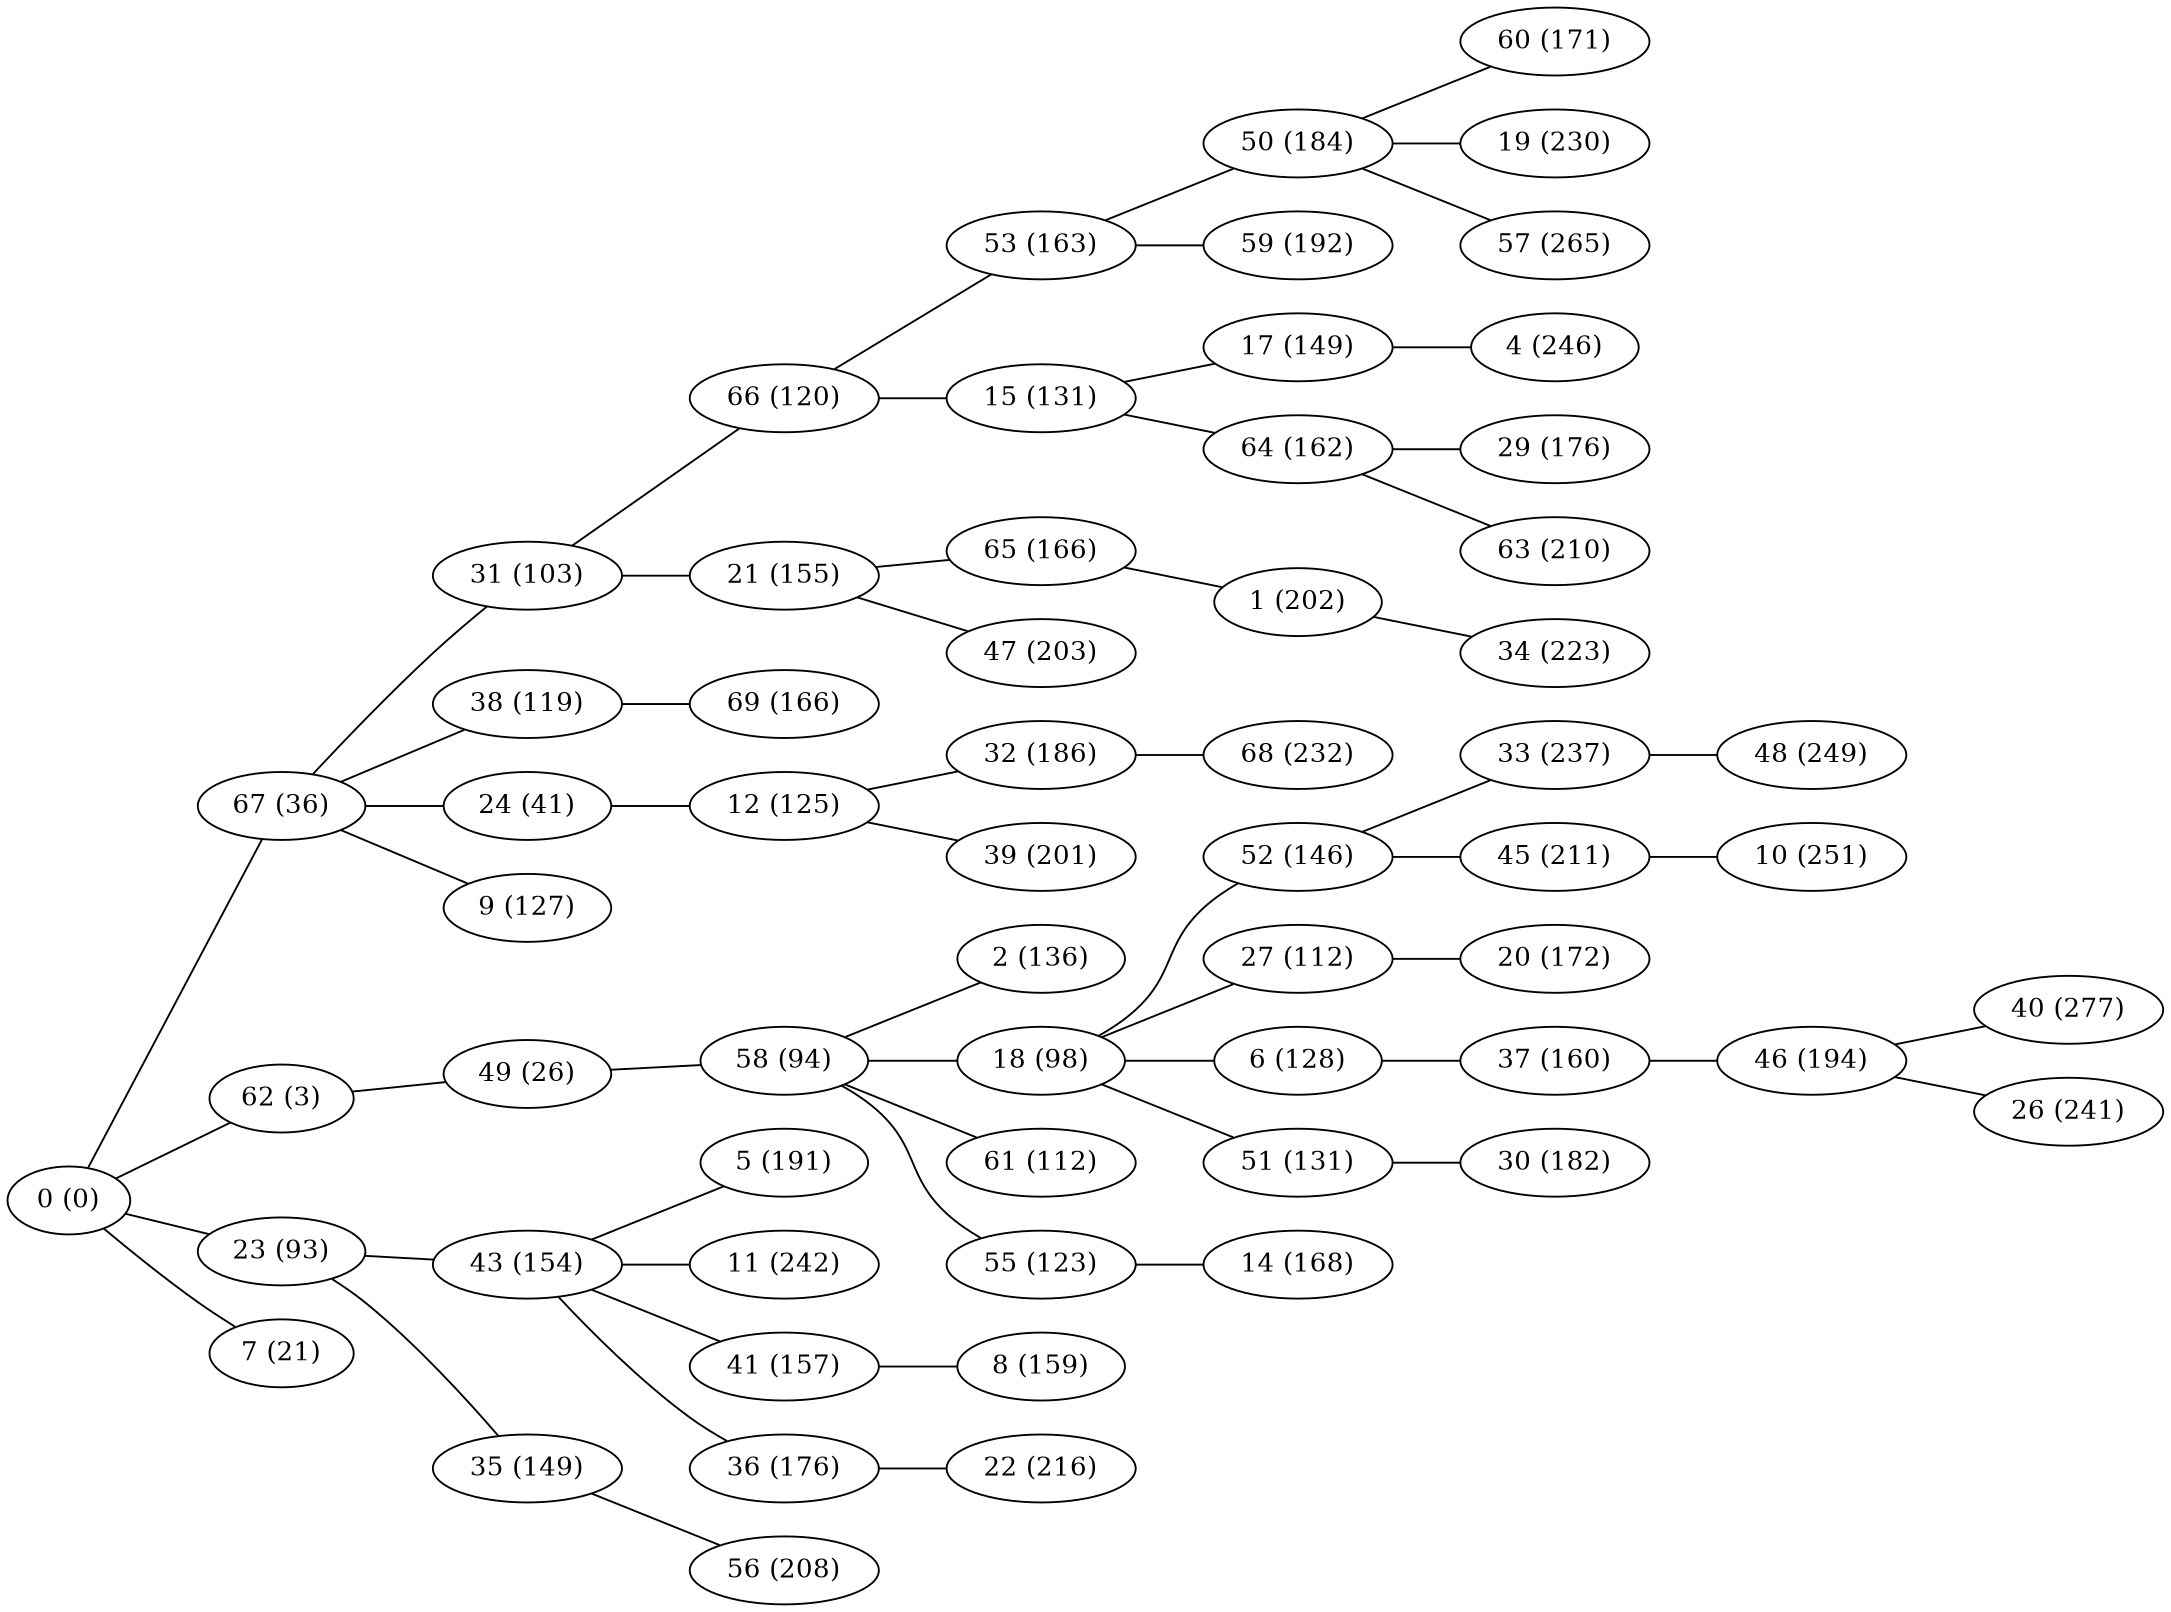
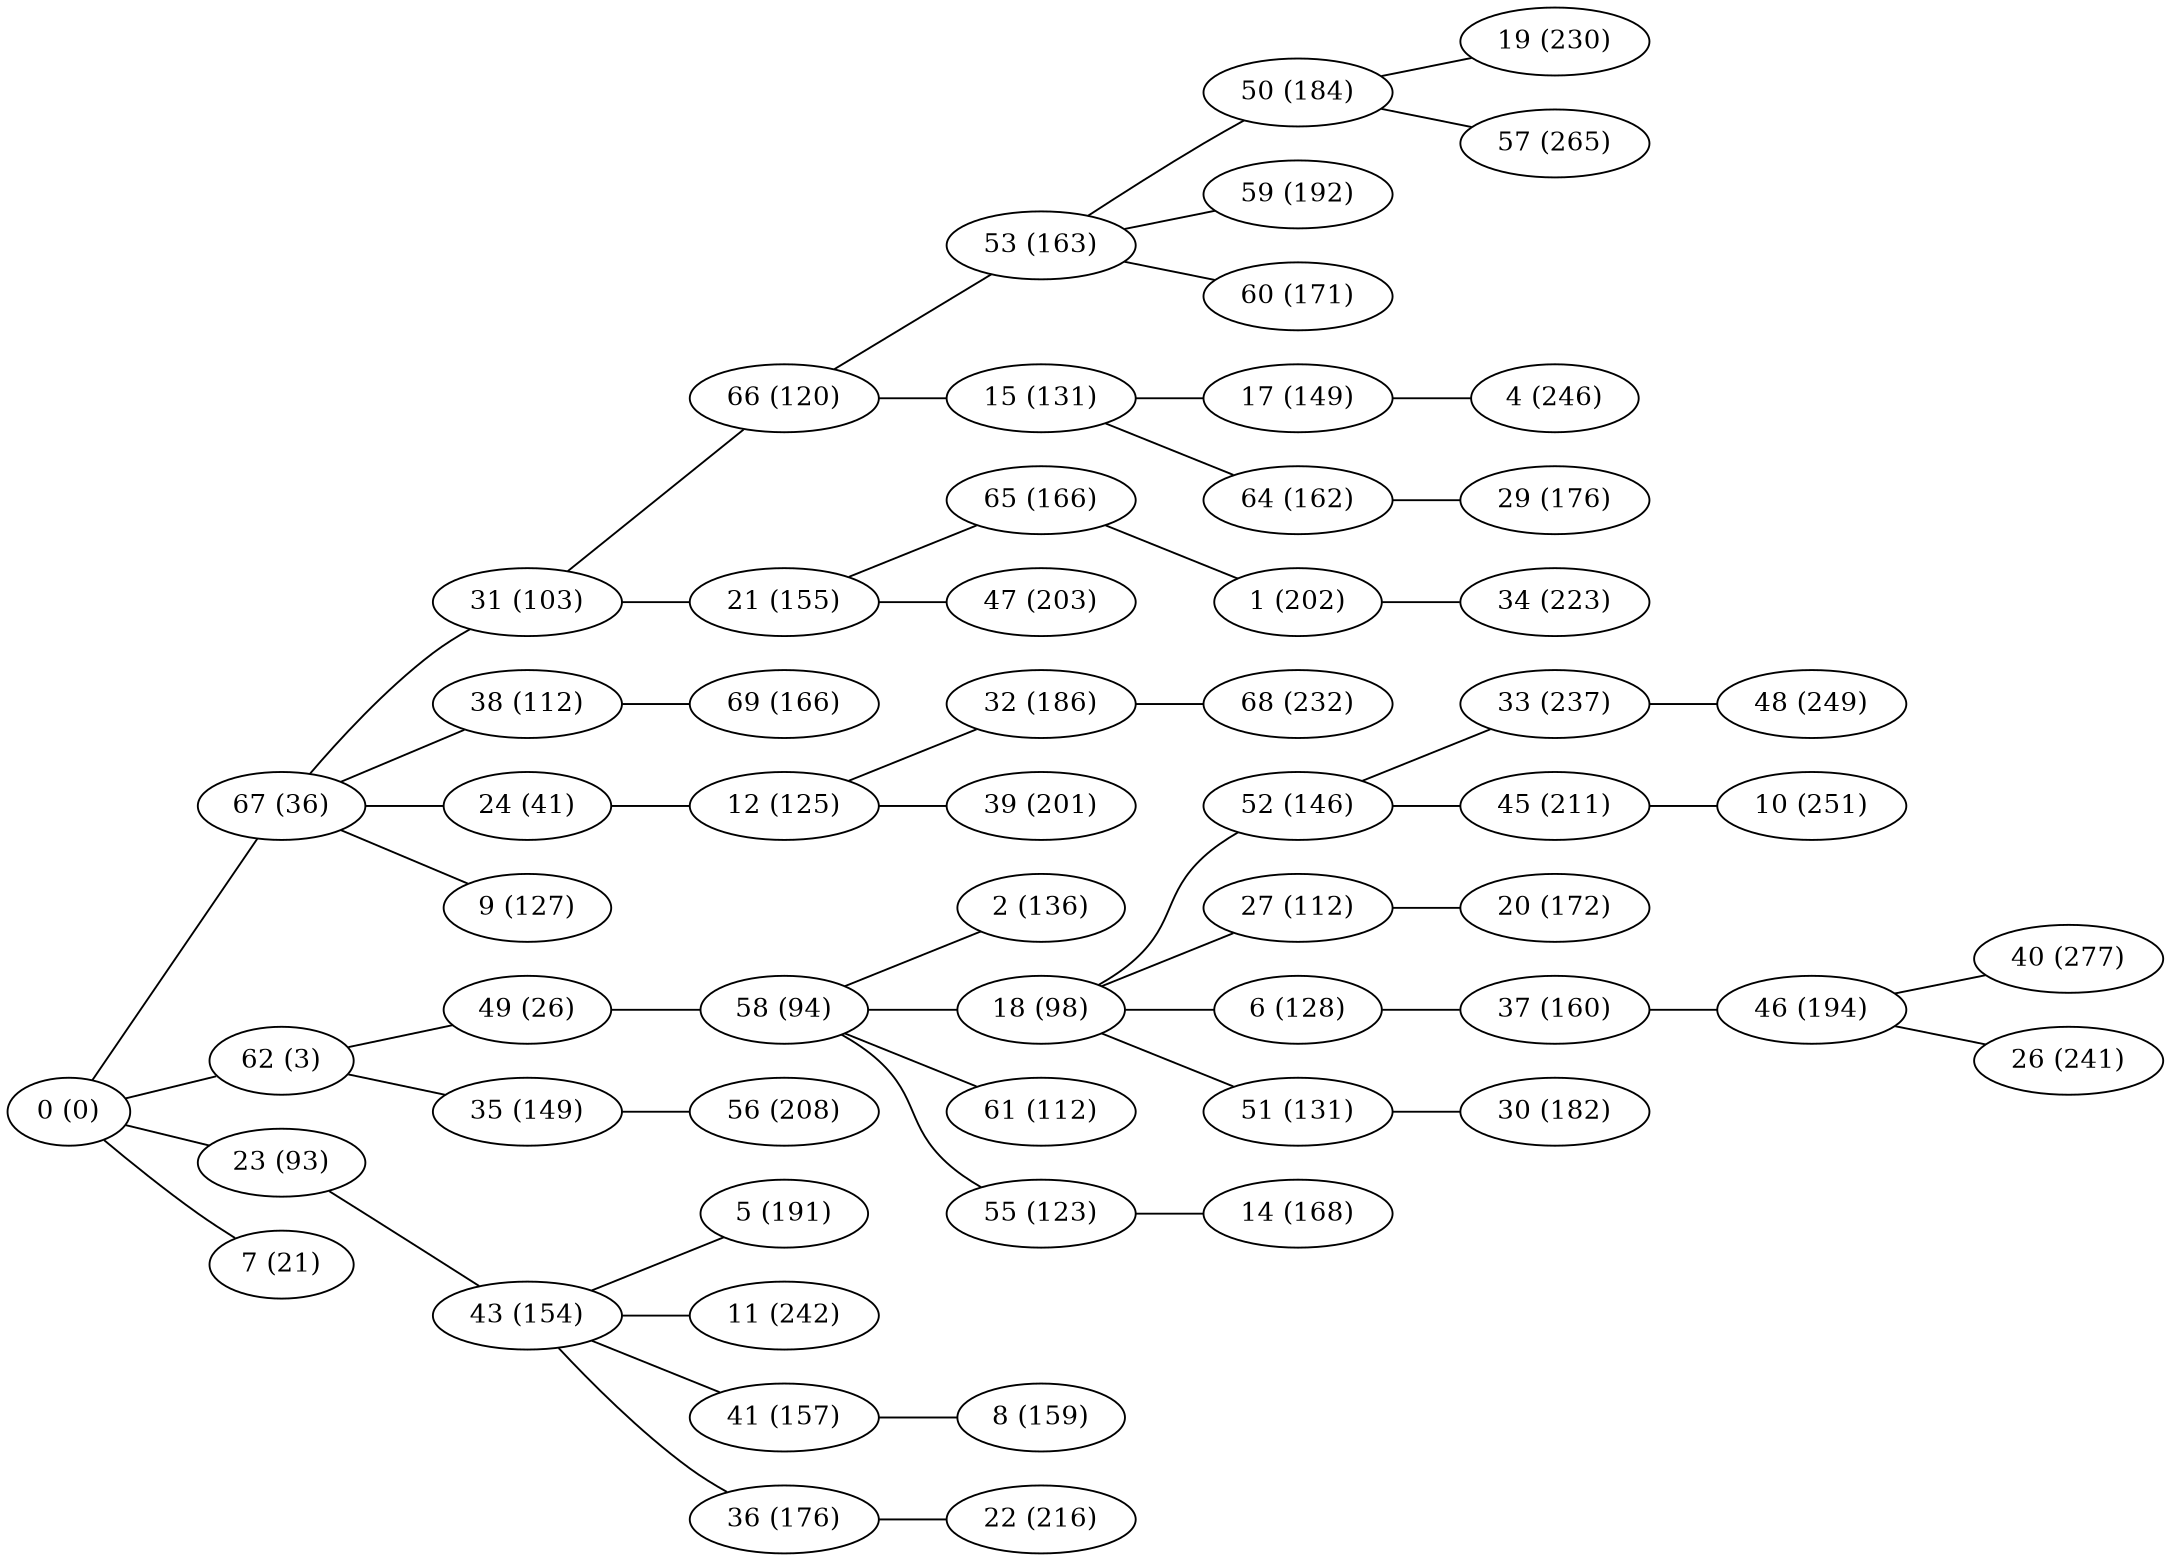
  graph {
    rankdir=LR
    "1 (202)"
    "34 (223)"
    "67 (36)"
    "31 (103)"
-   "38 (112)" [label="38 (119)"]
+   "38 (112)"
    "24 (41)"
    "9 (127)"
    "66 (120)"
    "21 (155)"
    "69 (166)"
    "12 (125)"
    "53 (163)"
    "15 (131)"
    "65 (166)"
    "47 (203)"
    "50 (184)"
    "59 (192)"
    "60 (171)"
    "17 (149)"
    "64 (162)"
    "19 (230)"
    "57 (265)"
    "46 (194)"
    "40 (277)"
    "26 (241)"
    "58 (94)"
    "2 (136)"
    "18 (98)"
    "61 (112)"
    n30 [label="55 (123)"]
    "52 (146)"
    "27 (112)"
    "6 (128)"
    "51 (131)"
    "14 (168)"
    "43 (154)"
    "5 (191)"
    "11 (242)"
    "41 (157)"
    "36 (176)"
    "8 (159)"
    "33 (237)"
    "45 (211)"
    "20 (172)"
    "37 (160)"
    "30 (182)"
    "48 (249)"
    "10 (251)"
    "32 (186)"
    "68 (232)"
    "4 (246)"
    "29 (176)"
-   "63 (210)"
    "0 (0)"
    "62 (3)"
    "23 (93)"
    "7 (21)"
    "49 (26)"
    "35 (149)"
    "56 (208)"
    "22 (216)"
    "39 (201)"
    "1 (202)" -- "34 (223)"
    "67 (36)" -- "31 (103)"
    "67 (36)" -- "38 (112)"
    "67 (36)" -- "24 (41)"
    "67 (36)" -- "9 (127)"
    "31 (103)" -- "66 (120)"
    "31 (103)" -- "21 (155)"
    "38 (112)" -- "69 (166)"
    "24 (41)" -- "12 (125)"
    "66 (120)" -- "53 (163)"
    "66 (120)" -- "15 (131)"
    "21 (155)" -- "65 (166)"
    "21 (155)" -- "47 (203)"
    "12 (125)" -- "32 (186)"
    "12 (125)" -- "39 (201)"
    "53 (163)" -- "50 (184)"
    "53 (163)" -- "59 (192)"
-   "50 (184)" -- "60 (171)"
+   "53 (163)" -- "60 (171)"
    "15 (131)" -- "17 (149)"
    "15 (131)" -- "64 (162)"
    "65 (166)" -- "1 (202)"
    "50 (184)" -- "19 (230)"
    "50 (184)" -- "57 (265)"
    "17 (149)" -- "4 (246)"
    "64 (162)" -- "29 (176)"
-   "64 (162)" -- "63 (210)"
    "46 (194)" -- "40 (277)"
    "46 (194)" -- "26 (241)"
    "58 (94)" -- "2 (136)"
    "58 (94)" -- "18 (98)"
    "58 (94)" -- "61 (112)"
    "58 (94)" -- n30
    "18 (98)" -- "52 (146)"
    "18 (98)" -- "27 (112)"
    "18 (98)" -- "6 (128)"
    "18 (98)" -- "51 (131)"
    n30 -- "14 (168)"
    "52 (146)" -- "33 (237)"
    "52 (146)" -- "45 (211)"
    "27 (112)" -- "20 (172)"
    "6 (128)" -- "37 (160)"
    "51 (131)" -- "30 (182)"
    "43 (154)" -- "5 (191)"
    "43 (154)" -- "11 (242)"
    "43 (154)" -- "41 (157)"
    "43 (154)" -- "36 (176)"
    "41 (157)" -- "8 (159)"
    "36 (176)" -- "22 (216)"
    "33 (237)" -- "48 (249)"
    "45 (211)" -- "10 (251)"
    "37 (160)" -- "46 (194)"
    "32 (186)" -- "68 (232)"
    "0 (0)" -- "67 (36)"
    "0 (0)" -- "62 (3)"
    "0 (0)" -- "23 (93)"
    "0 (0)" -- "7 (21)"
    "62 (3)" -- "49 (26)"
    "23 (93)" -- "43 (154)"
-   "23 (93)" -- "35 (149)"
+   "62 (3)" -- "35 (149)"
    "49 (26)" -- "58 (94)"
    "35 (149)" -- "56 (208)"
  }
